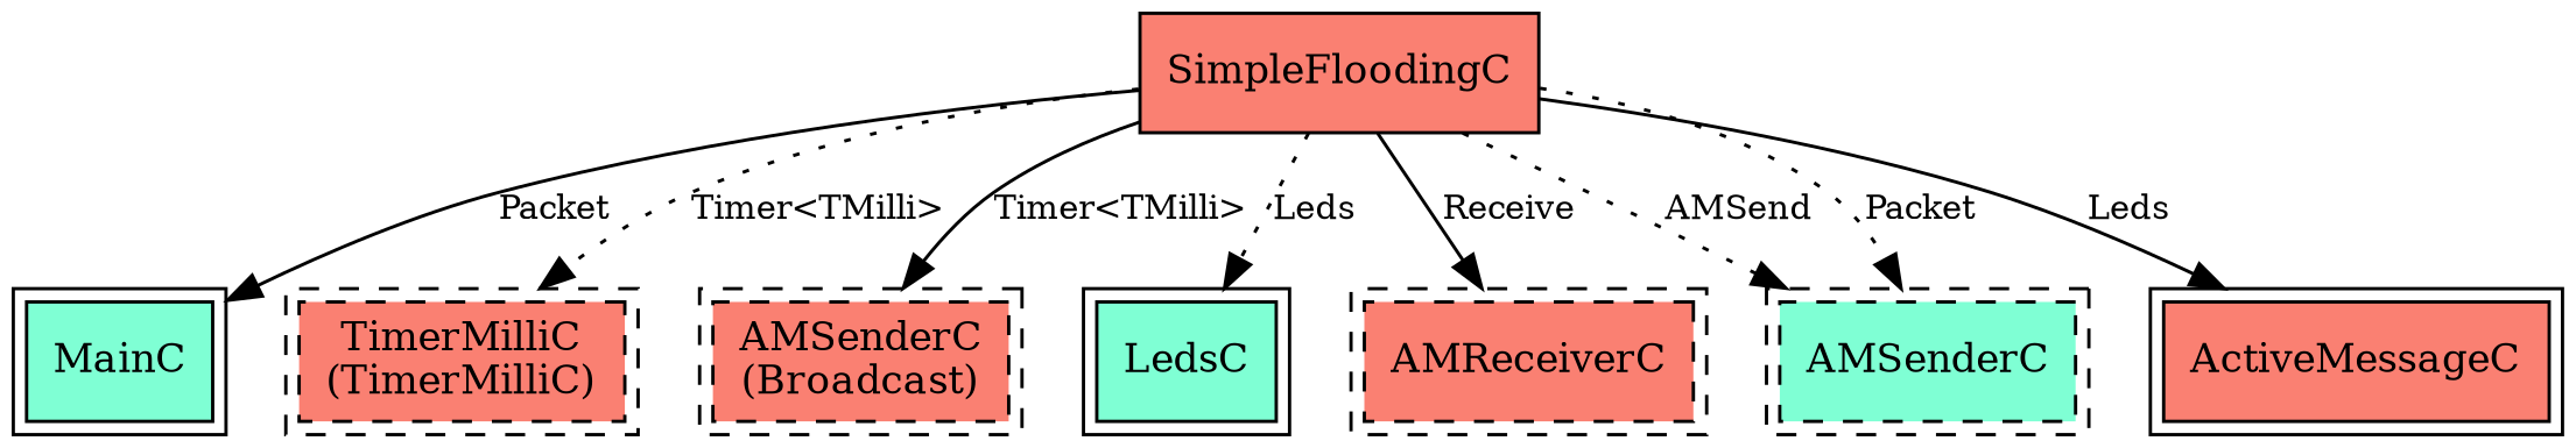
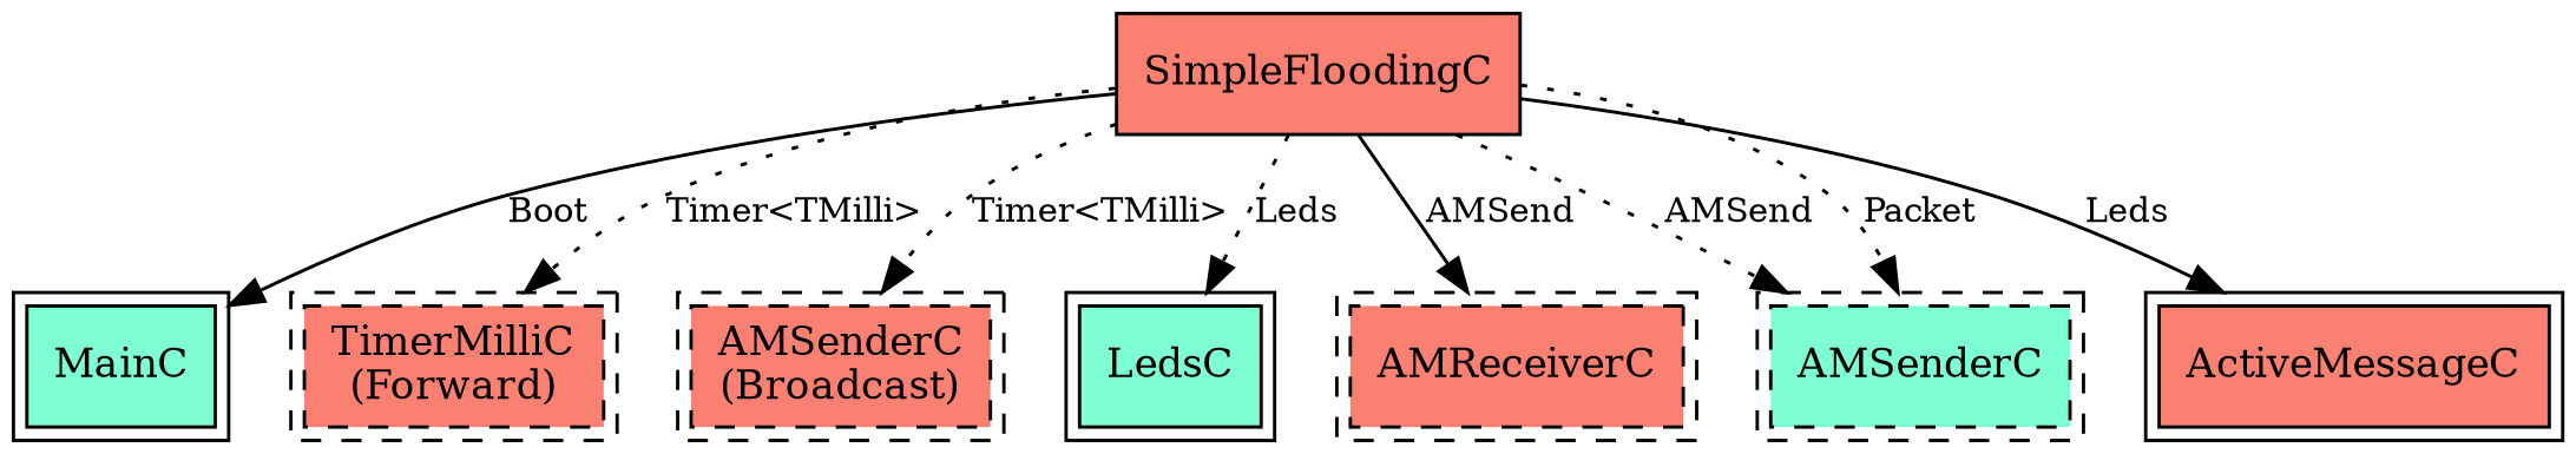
  digraph {
    node [fillcolor=salmon fontsize=12 shape=box style=filled peripheries=2]
    edge [fontsize=10 style=solid]
    SimpleFloodingC [peripheries=""]
    MainC [fillcolor=aquamarine]
-   n3 [label="TimerMilliC\n(TimerMilliC)" style="dashed,filled"]
+   n3 [label="TimerMilliC\n(Forward)" style="dashed,filled"]
    n4 [label="AMSenderC\n(Broadcast)" style="dashed,filled"]
    LedsC [fillcolor=aquamarine]
    n6 [label=AMReceiverC style="dashed,filled"]
    n7 [fillcolor=aquamarine label=AMSenderC style="dashed,filled"]
    ActiveMessageC
-   SimpleFloodingC -> MainC [label=Packet]
+   SimpleFloodingC -> MainC [label=Boot]
    SimpleFloodingC -> n3 [label="Timer<TMilli>" style=dotted]
-   SimpleFloodingC -> n4 [label="Timer<TMilli>"]
+   SimpleFloodingC -> n4 [label="Timer<TMilli>" style=dotted]
    SimpleFloodingC -> LedsC [label=Leds style=dotted]
-   SimpleFloodingC -> n6 [label=Receive]
+   SimpleFloodingC -> n6 [label=AMSend]
    SimpleFloodingC -> n7 [label=AMSend style=dotted]
    SimpleFloodingC -> n7 [label=Packet style=dotted]
    SimpleFloodingC -> ActiveMessageC [label=Leds]
  }
